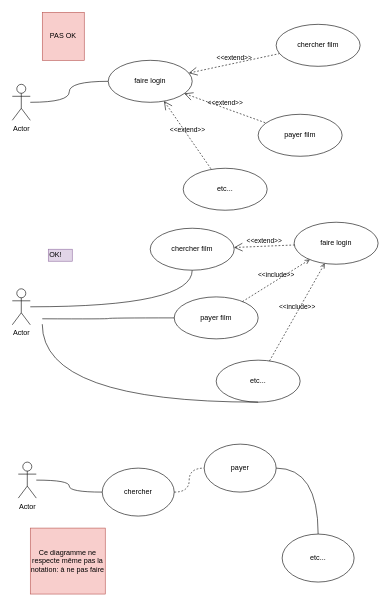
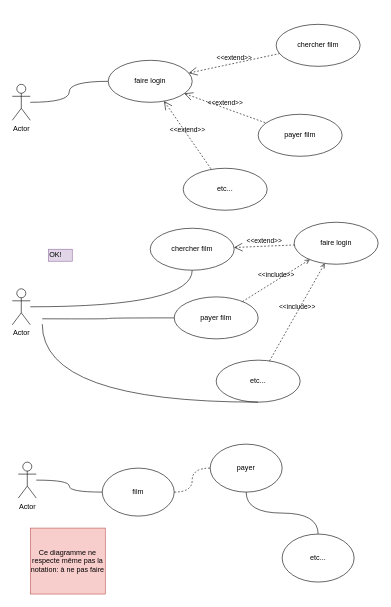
  <mxCell id="0" />
  <mxCell id="1" parent="0" />
  <mxCell id="2" style="edgeStyle=orthogonalEdgeStyle;rounded=0;orthogonalLoop=1;jettySize=auto;html=1;endArrow=none;endFill=0;curved=1;" parent="1" source="3" target="4" edge="1"><mxGeometry relative="1" as="geometry"><mxPoint x="230" y="150" as="targetPoint" /></mxGeometry></mxCell>
  <mxCell id="3" value="Actor" style="shape=umlActor;verticalLabelPosition=bottom;labelBackgroundColor=#ffffff;verticalAlign=top;html=1;" parent="1" vertex="1"><mxGeometry x="20" y="140" width="30" height="60" as="geometry" /></mxCell>
  <mxCell id="4" value="faire login" style="ellipse;whiteSpace=wrap;html=1;" parent="1" vertex="1"><mxGeometry x="180" y="100" width="140" height="70" as="geometry" /></mxCell>
  <mxCell id="5" value="&amp;lt;&amp;lt;extend&amp;gt;&amp;gt;" style="edgeStyle=none;html=1;startArrow=open;endArrow=none;startSize=12;verticalAlign=bottom;dashed=1;labelBackgroundColor=none;" parent="1" source="4" target="6" edge="1"><mxGeometry width="160" relative="1" as="geometry"><mxPoint x="20" y="240" as="sourcePoint" /><mxPoint x="500" y="80" as="targetPoint" /></mxGeometry></mxCell>
  <mxCell id="6" value="chercher film" style="ellipse;whiteSpace=wrap;html=1;" parent="1" vertex="1"><mxGeometry x="460" y="40" width="140" height="70" as="geometry" /></mxCell>
  <mxCell id="7" value="&amp;lt;&amp;lt;extend&amp;gt;&amp;gt;" style="edgeStyle=none;html=1;startArrow=open;endArrow=none;startSize=12;verticalAlign=bottom;dashed=1;labelBackgroundColor=none;" parent="1" source="4" target="8" edge="1"><mxGeometry width="160" relative="1" as="geometry"><mxPoint x="294.527" y="99.981" as="sourcePoint" /><mxPoint x="500" y="220.5" as="targetPoint" /></mxGeometry></mxCell>
  <mxCell id="8" value="payer film" style="ellipse;whiteSpace=wrap;html=1;" parent="1" vertex="1"><mxGeometry x="430" y="190" width="140" height="70" as="geometry" /></mxCell>
  <mxCell id="9" value="&amp;lt;&amp;lt;extend&amp;gt;&amp;gt;" style="edgeStyle=none;html=1;startArrow=open;endArrow=none;startSize=12;verticalAlign=bottom;dashed=1;labelBackgroundColor=none;" parent="1" source="4" target="10" edge="1"><mxGeometry width="160" relative="1" as="geometry"><mxPoint x="316.941" y="165.357" as="sourcePoint" /><mxPoint x="290" y="270" as="targetPoint" /></mxGeometry></mxCell>
  <mxCell id="10" value="etc..." style="ellipse;whiteSpace=wrap;html=1;" parent="1" vertex="1"><mxGeometry x="305" y="280" width="140" height="70" as="geometry" /></mxCell>
  <mxCell id="11" style="edgeStyle=orthogonalEdgeStyle;rounded=0;orthogonalLoop=1;jettySize=auto;html=1;endArrow=none;endFill=0;curved=1;" parent="1" source="12" target="16" edge="1"><mxGeometry relative="1" as="geometry"><mxPoint x="230" y="491" as="targetPoint" /></mxGeometry></mxCell>
  <mxCell id="12" value="Actor" style="shape=umlActor;verticalLabelPosition=bottom;labelBackgroundColor=#ffffff;verticalAlign=top;html=1;" parent="1" vertex="1"><mxGeometry x="20" y="481" width="30" height="60" as="geometry" /></mxCell>
  <mxCell id="13" value="faire login" style="ellipse;whiteSpace=wrap;html=1;" parent="1" vertex="1"><mxGeometry x="490" y="370" width="140" height="70" as="geometry" /></mxCell>
  <mxCell id="14" value="payer film" style="ellipse;whiteSpace=wrap;html=1;" parent="1" vertex="1"><mxGeometry x="290" y="494.5" width="140" height="70" as="geometry" /></mxCell>
  <mxCell id="15" value="etc..." style="ellipse;whiteSpace=wrap;html=1;" parent="1" vertex="1"><mxGeometry x="360" y="600" width="140" height="70" as="geometry" /></mxCell>
  <mxCell id="16" value="chercher film" style="ellipse;whiteSpace=wrap;html=1;" parent="1" vertex="1"><mxGeometry x="250" y="380" width="140" height="70" as="geometry" /></mxCell>
  <mxCell id="17" style="edgeStyle=orthogonalEdgeStyle;rounded=0;orthogonalLoop=1;jettySize=auto;html=1;endArrow=none;endFill=0;curved=1;" parent="1" target="15" edge="1"><mxGeometry relative="1" as="geometry"><mxPoint x="570" y="480" as="targetPoint" /><mxPoint x="70" y="540" as="sourcePoint" /><Array as="points"><mxPoint x="70" y="670" /></Array></mxGeometry></mxCell>
  <mxCell id="18" style="edgeStyle=orthogonalEdgeStyle;rounded=0;orthogonalLoop=1;jettySize=auto;html=1;endArrow=none;endFill=0;curved=1;" parent="1" target="14" edge="1"><mxGeometry relative="1" as="geometry"><mxPoint x="385" y="631" as="targetPoint" /><mxPoint x="70" y="531" as="sourcePoint" /></mxGeometry></mxCell>
  <mxCell id="19" value="&amp;lt;&amp;lt;include&amp;gt;&amp;gt;" style="edgeStyle=none;html=1;endArrow=open;verticalAlign=bottom;dashed=1;labelBackgroundColor=none;" parent="1" source="15" target="13" edge="1"><mxGeometry width="160" relative="1" as="geometry"><mxPoint x="20" y="690" as="sourcePoint" /><mxPoint x="180" y="690" as="targetPoint" /></mxGeometry></mxCell>
  <mxCell id="20" value="&amp;lt;&amp;lt;include&amp;gt;&amp;gt;" style="edgeStyle=none;html=1;endArrow=open;verticalAlign=bottom;dashed=1;labelBackgroundColor=none;" parent="1" source="14" target="13" edge="1"><mxGeometry width="160" relative="1" as="geometry"><mxPoint x="348.441" y="614.389" as="sourcePoint" /><mxPoint x="536.062" y="445.611" as="targetPoint" /></mxGeometry></mxCell>
  <mxCell id="21" value="&amp;lt;&amp;lt;extend&amp;gt;&amp;gt;" style="edgeStyle=none;html=1;startArrow=open;endArrow=none;startSize=12;verticalAlign=bottom;dashed=1;labelBackgroundColor=none;" parent="1" source="16" target="13" edge="1"><mxGeometry width="160" relative="1" as="geometry"><mxPoint x="20" y="690" as="sourcePoint" /><mxPoint x="180" y="690" as="targetPoint" /></mxGeometry></mxCell>
  <mxCell id="22" value="OK!" style="text;html=1;resizable=0;points=[];autosize=1;align=left;verticalAlign=top;spacingTop=-4;fillColor=#e1d5e7;strokeColor=#9673a6;" parent="1" vertex="1"><mxGeometry x="80" y="415" width="40" height="20" as="geometry" /></mxCell>
- <mxCell id="23" value="PAS OK" style="text;html=1;strokeColor=#b85450;fillColor=#f8cecc;align=center;verticalAlign=middle;whiteSpace=wrap;rounded=0;" parent="1" vertex="1"><mxGeometry x="70" y="20" width="70" height="80" as="geometry" /></mxCell>
  <mxCell id="24" style="edgeStyle=orthogonalEdgeStyle;curved=1;rounded=0;orthogonalLoop=1;jettySize=auto;html=1;endArrow=none;endFill=0;" parent="1" source="25" target="27" edge="1"><mxGeometry relative="1" as="geometry" /></mxCell>
  <mxCell id="25" value="Actor" style="shape=umlActor;verticalLabelPosition=bottom;labelBackgroundColor=#ffffff;verticalAlign=top;html=1;outlineConnect=0;" parent="1" vertex="1"><mxGeometry x="30" y="770" width="30" height="60" as="geometry" /></mxCell>
  <mxCell id="26" style="edgeStyle=orthogonalEdgeStyle;curved=1;rounded=0;orthogonalLoop=1;jettySize=auto;html=1;endArrow=none;endFill=0;dashed=1;" parent="1" source="27" target="29" edge="1"><mxGeometry relative="1" as="geometry"><mxPoint x="430" y="820" as="targetPoint" /></mxGeometry></mxCell>
- <mxCell id="27" value="chercher" style="ellipse;whiteSpace=wrap;html=1;" parent="1" vertex="1"><mxGeometry x="170" y="780" width="120" height="80" as="geometry" /></mxCell>
+ <mxCell id="27" value="film" style="ellipse;whiteSpace=wrap;html=1;" parent="1" vertex="1"><mxGeometry x="170" y="780" width="120" height="80" as="geometry" /></mxCell>
  <mxCell id="28" style="edgeStyle=orthogonalEdgeStyle;curved=1;rounded=0;orthogonalLoop=1;jettySize=auto;html=1;endArrow=none;endFill=0;" parent="1" source="29" target="30" edge="1"><mxGeometry relative="1" as="geometry"><mxPoint x="520" y="890" as="targetPoint" /></mxGeometry></mxCell>
- <mxCell id="29" value="payer" style="ellipse;whiteSpace=wrap;html=1;" parent="1" vertex="1"><mxGeometry x="340" y="740" width="120" height="80" as="geometry" /></mxCell>
+ <mxCell id="29" value="payer" style="ellipse;whiteSpace=wrap;html=1;" parent="1" vertex="1"><mxGeometry x="350" y="740" width="120" height="80" as="geometry" /></mxCell>
  <mxCell id="30" value="etc..." style="ellipse;whiteSpace=wrap;html=1;" parent="1" vertex="1"><mxGeometry x="470" y="890" width="120" height="80" as="geometry" /></mxCell>
  <mxCell id="31" value="Ce diagramme ne respecte même pas la notation: à ne pas faire" style="text;html=1;strokeColor=#b85450;fillColor=#f8cecc;align=center;verticalAlign=middle;whiteSpace=wrap;rounded=0;" parent="1" vertex="1"><mxGeometry x="50" y="880" width="125" height="110" as="geometry" /></mxCell>
